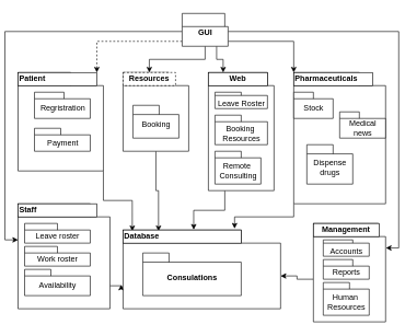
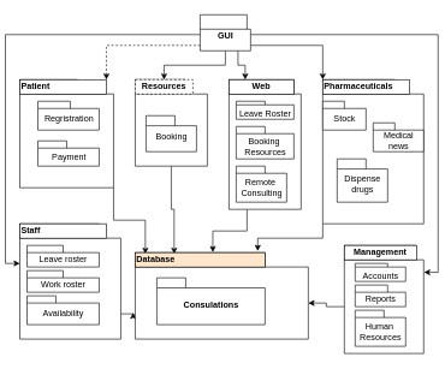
  <mxCell id="0" />
  <mxCell id="1" parent="0" />
  <mxCell id="2" style="edgeStyle=orthogonalEdgeStyle;rounded=0;orthogonalLoop=1;jettySize=auto;html=1;exitX=0.5;exitY=1;exitDx=0;exitDy=0;exitPerimeter=0;entryX=0.5;entryY=0;entryDx=0;entryDy=0;" edge="1" parent="1" source="8" target="23"><mxGeometry relative="1" as="geometry"><Array as="points"><mxPoint x="305" y="90" /><mxPoint x="220" y="90" /></Array></mxGeometry></mxCell>
  <mxCell id="3" style="edgeStyle=orthogonalEdgeStyle;rounded=0;orthogonalLoop=1;jettySize=auto;html=1;exitX=0.75;exitY=1;exitDx=0;exitDy=0;exitPerimeter=0;entryX=0.25;entryY=0;entryDx=0;entryDy=0;" edge="1" parent="1" source="8" target="24"><mxGeometry relative="1" as="geometry" /></mxCell>
  <mxCell id="4" style="edgeStyle=orthogonalEdgeStyle;rounded=0;orthogonalLoop=1;jettySize=auto;html=1;exitX=0;exitY=0;exitDx=0;exitDy=42.5;exitPerimeter=0;entryX=1;entryY=0;entryDx=0;entryDy=0;dashed=1;" edge="1" parent="1" source="8" target="22"><mxGeometry relative="1" as="geometry" /></mxCell>
  <mxCell id="5" style="edgeStyle=orthogonalEdgeStyle;rounded=0;orthogonalLoop=1;jettySize=auto;html=1;exitX=0;exitY=0;exitDx=70;exitDy=42.5;exitPerimeter=0;entryX=0;entryY=0;entryDx=0;entryDy=0;" edge="1" parent="1" source="8" target="25"><mxGeometry relative="1" as="geometry" /></mxCell>
  <mxCell id="6" style="edgeStyle=orthogonalEdgeStyle;rounded=0;orthogonalLoop=1;jettySize=auto;html=1;exitX=0;exitY=0;exitDx=0;exitDy=27.5;exitPerimeter=0;entryX=0;entryY=0;entryDx=0;entryDy=55;entryPerimeter=0;" edge="1" parent="1" source="8" target="18"><mxGeometry relative="1" as="geometry" /></mxCell>
  <mxCell id="7" style="edgeStyle=orthogonalEdgeStyle;rounded=0;orthogonalLoop=1;jettySize=auto;html=1;exitX=0;exitY=0;exitDx=70;exitDy=27.5;exitPerimeter=0;entryX=1.004;entryY=0.249;entryDx=0;entryDy=0;entryPerimeter=0;" edge="1" parent="1" source="8" target="21"><mxGeometry relative="1" as="geometry" /></mxCell>
  <mxCell id="8" value="GUI" style="shape=folder;fontStyle=1;spacingTop=10;tabWidth=70;tabHeight=20;tabPosition=left;html=1;" vertex="1" parent="1"><mxGeometry x="270" y="20" width="70" height="50" as="geometry" /></mxCell>
  <mxCell id="9" style="edgeStyle=orthogonalEdgeStyle;rounded=0;orthogonalLoop=1;jettySize=auto;html=1;exitX=0;exitY=0;exitDx=130;exitDy=150;exitPerimeter=0;entryX=0.078;entryY=0.09;entryDx=0;entryDy=0;entryPerimeter=0;" edge="1" parent="1" source="10" target="27"><mxGeometry relative="1" as="geometry" /></mxCell>
  <mxCell id="10" value="" style="shape=folder;fontStyle=1;spacingTop=10;tabWidth=80;tabHeight=20;tabPosition=left;html=1;" vertex="1" parent="1"><mxGeometry x="20" y="110" width="130" height="150" as="geometry" /></mxCell>
  <mxCell id="11" style="edgeStyle=orthogonalEdgeStyle;rounded=0;orthogonalLoop=1;jettySize=auto;html=1;exitX=0.5;exitY=1;exitDx=0;exitDy=0;exitPerimeter=0;entryX=0.3;entryY=0.09;entryDx=0;entryDy=0;entryPerimeter=0;" edge="1" parent="1" source="12" target="27"><mxGeometry relative="1" as="geometry" /></mxCell>
  <mxCell id="12" value="" style="shape=folder;fontStyle=1;spacingTop=10;tabWidth=70;tabHeight=20;tabPosition=left;html=1;" vertex="1" parent="1"><mxGeometry x="180" y="110" width="100" height="120" as="geometry" /></mxCell>
  <mxCell id="13" style="edgeStyle=orthogonalEdgeStyle;rounded=0;orthogonalLoop=1;jettySize=auto;html=1;exitX=0.25;exitY=1;exitDx=0;exitDy=0;exitPerimeter=0;entryX=0.598;entryY=-0.03;entryDx=0;entryDy=0;entryPerimeter=0;" edge="1" parent="1" source="14" target="27"><mxGeometry relative="1" as="geometry" /></mxCell>
  <mxCell id="14" value="" style="shape=folder;fontStyle=1;spacingTop=10;tabWidth=100;tabHeight=20;tabPosition=left;html=1;" vertex="1" parent="1"><mxGeometry x="310" y="110" width="100" height="180" as="geometry" /></mxCell>
  <mxCell id="15" style="edgeStyle=orthogonalEdgeStyle;rounded=0;orthogonalLoop=1;jettySize=auto;html=1;exitX=0;exitY=0;exitDx=0;exitDy=200;exitPerimeter=0;entryX=0.944;entryY=-0.11;entryDx=0;entryDy=0;entryPerimeter=0;" edge="1" parent="1" source="16" target="27"><mxGeometry relative="1" as="geometry" /></mxCell>
  <mxCell id="16" value="" style="shape=folder;fontStyle=1;spacingTop=10;tabWidth=100;tabHeight=20;tabPosition=left;html=1;" vertex="1" parent="1"><mxGeometry x="440" y="110" width="140" height="200" as="geometry" /></mxCell>
  <mxCell id="17" style="edgeStyle=orthogonalEdgeStyle;rounded=0;orthogonalLoop=1;jettySize=auto;html=1;exitX=0;exitY=0;exitDx=140;exitDy=125;exitPerimeter=0;entryX=-0.012;entryY=0.695;entryDx=0;entryDy=0;entryPerimeter=0;" edge="1" parent="1" source="18" target="19"><mxGeometry relative="1" as="geometry" /></mxCell>
  <mxCell id="18" value="" style="shape=folder;fontStyle=1;spacingTop=10;tabWidth=110;tabHeight=20;tabPosition=left;html=1;" vertex="1" parent="1"><mxGeometry x="20" y="310" width="140" height="160" as="geometry" /></mxCell>
  <mxCell id="19" value="" style="shape=folder;fontStyle=1;spacingTop=10;tabWidth=180;tabHeight=20;tabPosition=left;html=1;" vertex="1" parent="1"><mxGeometry x="180" y="350" width="240" height="120" as="geometry" /></mxCell>
  <mxCell id="20" style="edgeStyle=orthogonalEdgeStyle;rounded=0;orthogonalLoop=1;jettySize=auto;html=1;exitX=0;exitY=0;exitDx=0;exitDy=85;exitPerimeter=0;entryX=0;entryY=0;entryDx=240;entryDy=70;entryPerimeter=0;" edge="1" parent="1" source="21" target="19"><mxGeometry relative="1" as="geometry" /></mxCell>
  <mxCell id="21" value="" style="shape=folder;fontStyle=1;spacingTop=10;tabWidth=130;tabHeight=20;tabPosition=left;html=1;" vertex="1" parent="1"><mxGeometry x="470" y="340" width="110" height="150" as="geometry" /></mxCell>
  <mxCell id="22" value="&lt;b&gt;Patient&lt;/b&gt;" style="rounded=0;whiteSpace=wrap;html=1;align=left;" vertex="1" parent="1"><mxGeometry x="20" y="110" width="120" height="20" as="geometry" /></mxCell>
  <mxCell id="23" value="&lt;b&gt;Resources&lt;/b&gt;" style="rounded=0;whiteSpace=wrap;html=1;dashed=1;" vertex="1" parent="1"><mxGeometry x="180" y="110" width="80" height="20" as="geometry" /></mxCell>
  <mxCell id="24" value="&lt;b&gt;Web&lt;/b&gt;" style="rounded=0;whiteSpace=wrap;html=1;align=center;" vertex="1" parent="1"><mxGeometry x="310" y="110" width="90" height="20" as="geometry" /></mxCell>
  <mxCell id="25" value="&lt;b&gt;Pharmaceuticals&lt;/b&gt;" style="rounded=0;whiteSpace=wrap;html=1;align=left;" vertex="1" parent="1"><mxGeometry x="440" y="110" width="120" height="20" as="geometry" /></mxCell>
  <mxCell id="26" value="&lt;b&gt;Staff&lt;/b&gt;" style="rounded=0;whiteSpace=wrap;html=1;align=left;" vertex="1" parent="1"><mxGeometry x="20" y="310" width="120" height="20" as="geometry" /></mxCell>
- <mxCell id="27" value="&lt;b&gt;Database&lt;/b&gt;" style="rounded=0;whiteSpace=wrap;html=1;align=left;" vertex="1" parent="1"><mxGeometry x="180" y="350" width="180" height="20" as="geometry" /></mxCell>
+ <mxCell id="27" value="&lt;b&gt;Database&lt;/b&gt;" style="rounded=0;whiteSpace=wrap;html=1;align=left;fillColor=#ffe6cc;" vertex="1" parent="1"><mxGeometry x="180" y="350" width="180" height="20" as="geometry" /></mxCell>
  <mxCell id="28" value="&lt;b&gt;Management&lt;/b&gt;" style="rounded=0;whiteSpace=wrap;html=1;" vertex="1" parent="1"><mxGeometry x="470" y="340" width="100" height="20" as="geometry" /></mxCell>
  <mxCell id="29" value="&lt;span style=&quot;font-weight: normal;&quot;&gt;Regristration&lt;/span&gt;" style="shape=folder;fontStyle=1;spacingTop=10;tabWidth=45;tabHeight=10;tabPosition=left;html=1;" vertex="1" parent="1"><mxGeometry x="45" y="140" width="85" height="40" as="geometry" /></mxCell>
  <mxCell id="30" value="&lt;span style=&quot;font-weight: normal;&quot;&gt;Payment&lt;/span&gt;" style="shape=folder;fontStyle=1;spacingTop=10;tabWidth=40;tabHeight=10;tabPosition=left;html=1;" vertex="1" parent="1"><mxGeometry x="45" y="195" width="85" height="35" as="geometry" /></mxCell>
  <mxCell id="31" value="&lt;span style=&quot;font-weight: normal;&quot;&gt;Booking&lt;/span&gt;" style="shape=folder;fontStyle=1;spacingTop=10;tabWidth=40;tabHeight=14;tabPosition=left;html=1;" vertex="1" parent="1"><mxGeometry x="195" y="160" width="70" height="50" as="geometry" /></mxCell>
  <mxCell id="32" value="&lt;span style=&quot;font-weight: normal;&quot;&gt;Stock&lt;/span&gt;" style="shape=folder;fontStyle=1;spacingTop=10;tabWidth=30;tabHeight=10;tabPosition=left;html=1;" vertex="1" parent="1"><mxGeometry x="440" y="140" width="60" height="40" as="geometry" /></mxCell>
  <mxCell id="33" value="&lt;span style=&quot;font-weight: normal;&quot;&gt;Medical&lt;br&gt;news&lt;br&gt;&lt;/span&gt;" style="shape=folder;fontStyle=1;spacingTop=10;tabWidth=30;tabHeight=10;tabPosition=left;html=1;" vertex="1" parent="1"><mxGeometry x="510" y="170" width="70" height="40" as="geometry" /></mxCell>
  <mxCell id="34" value="&lt;span style=&quot;font-weight: normal;&quot;&gt;Dispense&lt;br&gt;drugs&lt;br&gt;&lt;/span&gt;" style="shape=folder;fontStyle=1;spacingTop=10;tabWidth=40;tabHeight=14;tabPosition=left;html=1;" vertex="1" parent="1"><mxGeometry x="460" y="220" width="70" height="60" as="geometry" /></mxCell>
  <mxCell id="35" value="&lt;span style=&quot;font-weight: 400;&quot;&gt;Leave Roster&lt;/span&gt;" style="shape=folder;fontStyle=1;spacingTop=10;tabWidth=40;tabHeight=5;tabPosition=left;html=1;" vertex="1" parent="1"><mxGeometry x="320" y="140" width="80" height="25" as="geometry" /></mxCell>
  <mxCell id="36" value="&lt;span style=&quot;font-weight: normal;&quot;&gt;Booking&amp;nbsp;&lt;br&gt;Resources&lt;br&gt;&lt;/span&gt;" style="shape=folder;fontStyle=1;spacingTop=10;tabWidth=40;tabHeight=10;tabPosition=left;html=1;" vertex="1" parent="1"><mxGeometry x="320" y="175" width="80" height="45" as="geometry" /></mxCell>
  <mxCell id="37" value="&lt;span style=&quot;font-weight: normal;&quot;&gt;Remote&amp;nbsp;&lt;br&gt;Consulting&lt;br&gt;&lt;/span&gt;" style="shape=folder;fontStyle=1;spacingTop=10;tabWidth=40;tabHeight=10;tabPosition=left;html=1;" vertex="1" parent="1"><mxGeometry x="320" y="230" width="70" height="50" as="geometry" /></mxCell>
  <mxCell id="38" value="&lt;span style=&quot;font-weight: 400;&quot;&gt;Leave roster&lt;/span&gt;" style="shape=folder;fontStyle=1;spacingTop=10;tabWidth=50;tabHeight=10;tabPosition=left;html=1;" vertex="1" parent="1"><mxGeometry x="30" y="340" width="100" height="30" as="geometry" /></mxCell>
  <mxCell id="39" value="&lt;span style=&quot;font-weight: normal;&quot;&gt;Work roster&lt;/span&gt;" style="shape=folder;fontStyle=1;spacingTop=10;tabWidth=50;tabHeight=10;tabPosition=left;html=1;" vertex="1" parent="1"><mxGeometry x="30" y="375" width="100" height="30" as="geometry" /></mxCell>
  <mxCell id="40" value="&lt;span style=&quot;font-weight: normal;&quot;&gt;Availability&lt;/span&gt;" style="shape=folder;fontStyle=1;spacingTop=10;tabWidth=40;tabHeight=10;tabPosition=left;html=1;" vertex="1" parent="1"><mxGeometry x="30" y="410" width="100" height="40" as="geometry" /></mxCell>
  <mxCell id="41" value="Consulations" style="shape=folder;fontStyle=1;spacingTop=10;tabWidth=40;tabHeight=14;tabPosition=left;html=1;" vertex="1" parent="1"><mxGeometry x="210" y="385" width="150" height="65" as="geometry" /></mxCell>
  <mxCell id="42" value="&lt;span style=&quot;font-weight: 400;&quot;&gt;Accounts&lt;/span&gt;" style="shape=folder;fontStyle=1;spacingTop=10;tabWidth=45;tabHeight=5;tabPosition=left;html=1;" vertex="1" parent="1"><mxGeometry x="485" y="365" width="70" height="25" as="geometry" /></mxCell>
  <mxCell id="43" value="&lt;span style=&quot;font-weight: normal;&quot;&gt;Reports&lt;/span&gt;" style="shape=folder;fontStyle=1;spacingTop=10;tabWidth=45;tabHeight=10;tabPosition=left;html=1;" vertex="1" parent="1"><mxGeometry x="485" y="395" width="70" height="30" as="geometry" /></mxCell>
  <mxCell id="44" value="&lt;span style=&quot;font-weight: normal;&quot;&gt;Human&amp;nbsp;&lt;br&gt;Resources&lt;br&gt;&lt;/span&gt;" style="shape=folder;fontStyle=1;spacingTop=10;tabWidth=40;tabHeight=10;tabPosition=left;html=1;" vertex="1" parent="1"><mxGeometry x="485" y="430" width="70" height="50" as="geometry" /></mxCell>
